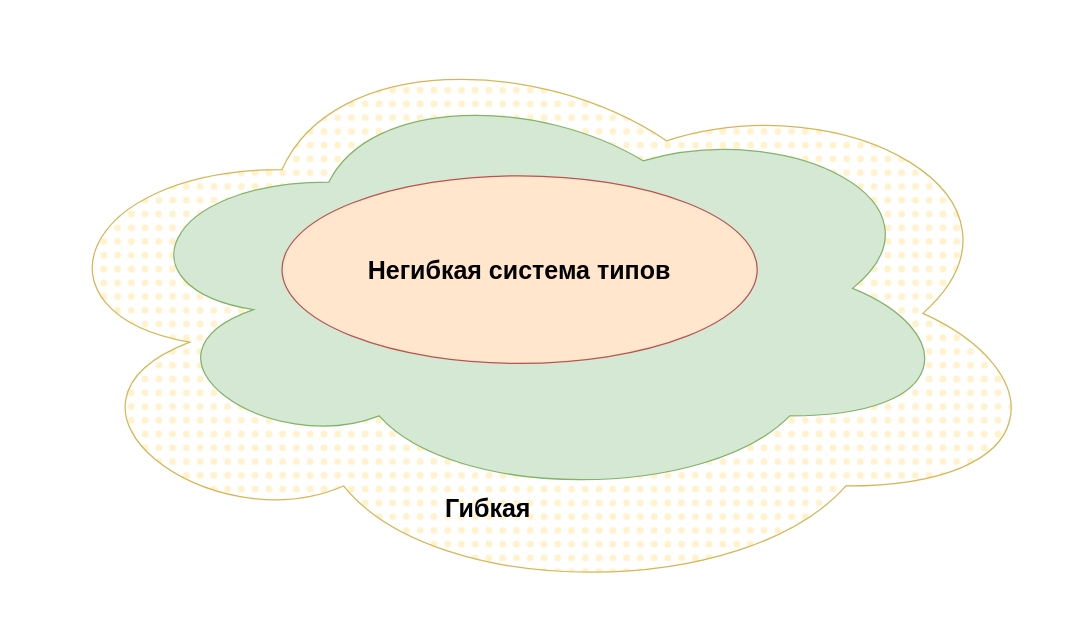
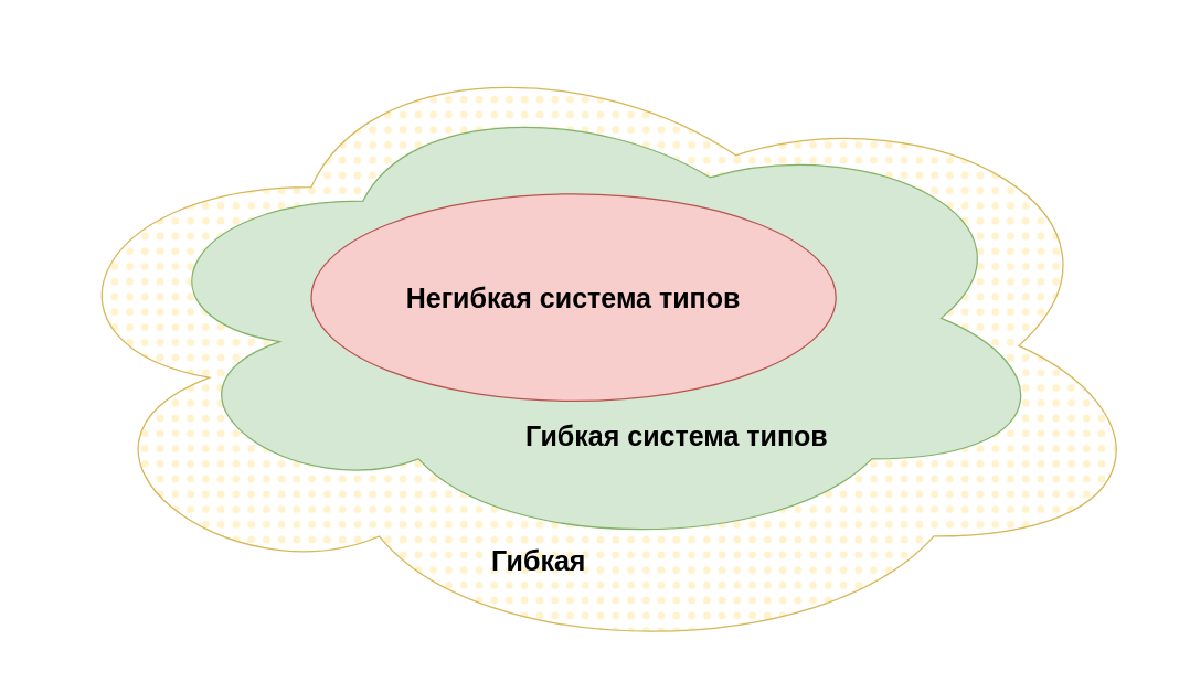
  <mxCell id="0" />
  <mxCell id="1" parent="0" />
  <mxCell id="2" value="" style="ellipse;shape=cloud;whiteSpace=wrap;html=1;fillColor=#fff2cc;strokeColor=#d6b656;fillStyle=dots;" vertex="1" parent="1"><mxGeometry x="20" y="20" width="820" height="460" as="geometry" /></mxCell>
  <mxCell id="3" value="" style="ellipse;shape=cloud;whiteSpace=wrap;html=1;fillColor=#d5e8d4;strokeColor=#82b366;" vertex="1" parent="1"><mxGeometry x="95" y="60" width="670" height="340" as="geometry" /></mxCell>
- <mxCell id="4" value="Негибкая система типов" style="ellipse;whiteSpace=wrap;html=1;fillColor=#ffe6cc;strokeColor=#b85450;fontSize=20;fontStyle=1;" vertex="1" parent="1"><mxGeometry x="225" y="140" width="380" height="150" as="geometry" /></mxCell>
+ <mxCell id="4" value="Негибкая система типов" style="ellipse;whiteSpace=wrap;html=1;fillColor=#f8cecc;strokeColor=#b85450;fontSize=20;fontStyle=1" vertex="1" parent="1"><mxGeometry x="225" y="140" width="380" height="150" as="geometry" /></mxCell>
+ <mxCell id="5" value="Гибкая система типов" style="text;html=1;align=center;verticalAlign=middle;whiteSpace=wrap;rounded=0;fontSize=20;fontStyle=1" vertex="1" parent="1"><mxGeometry x="335" y="300" width="310" height="30" as="geometry" /></mxCell>
  <mxCell id="6" value="Гибкая" style="text;html=1;align=center;verticalAlign=middle;whiteSpace=wrap;rounded=0;fontSize=20;fontStyle=1" vertex="1" parent="1"><mxGeometry x="285" y="390" width="210" height="30" as="geometry" /></mxCell>
